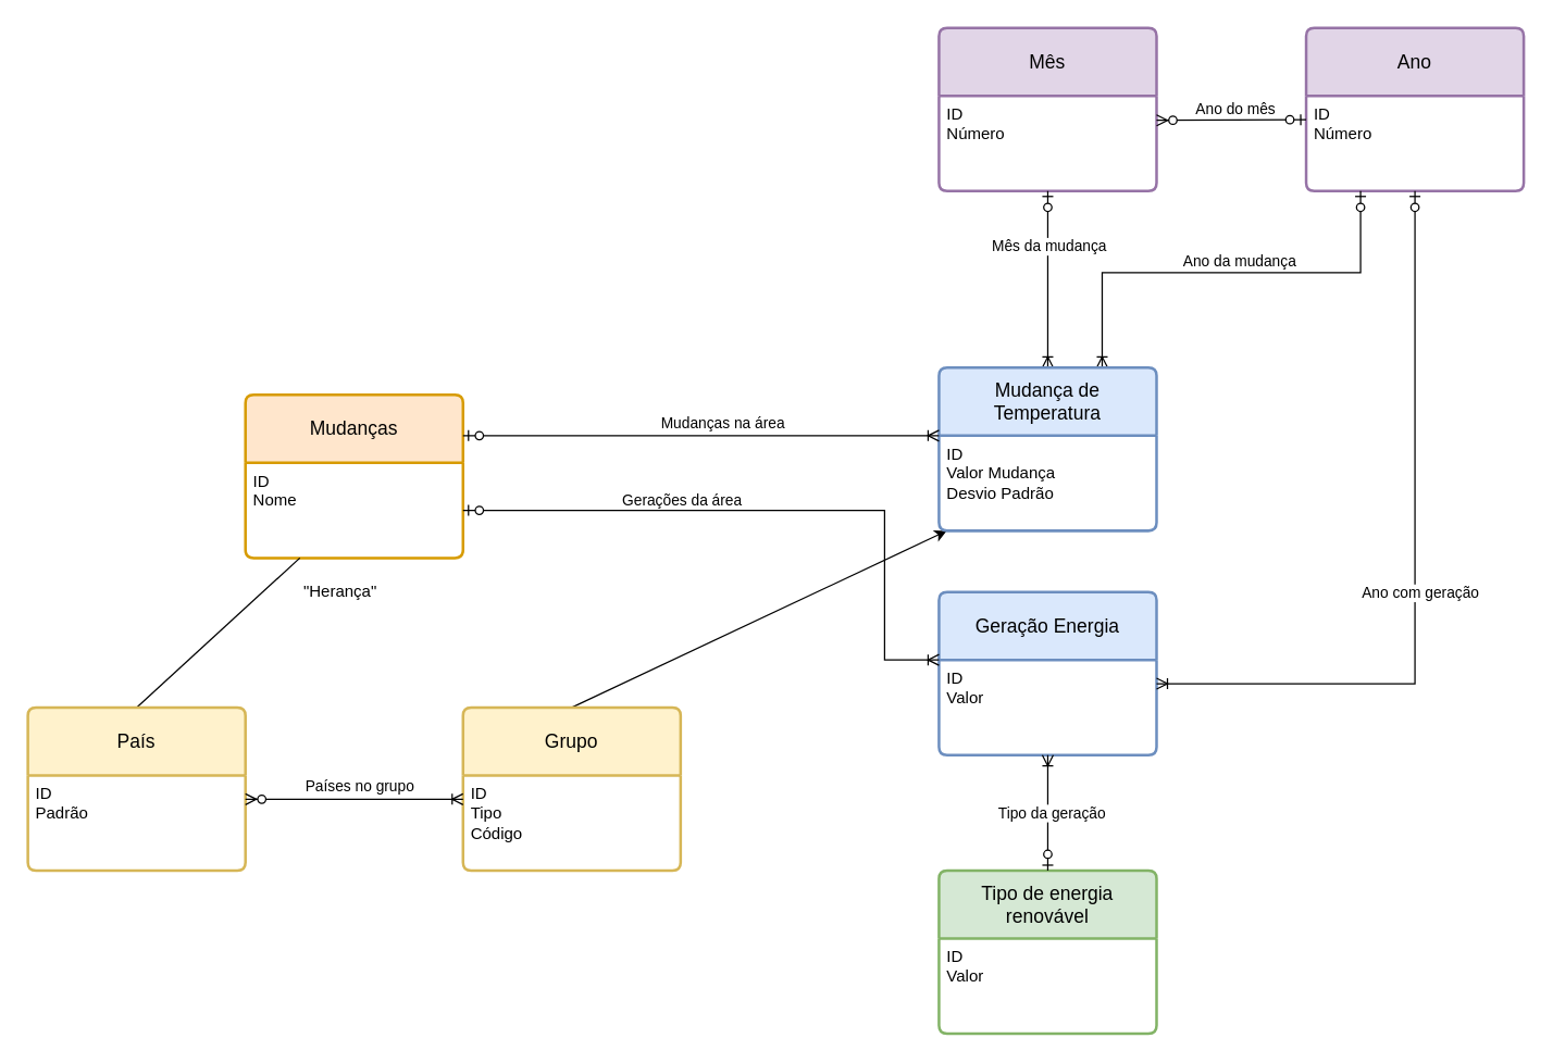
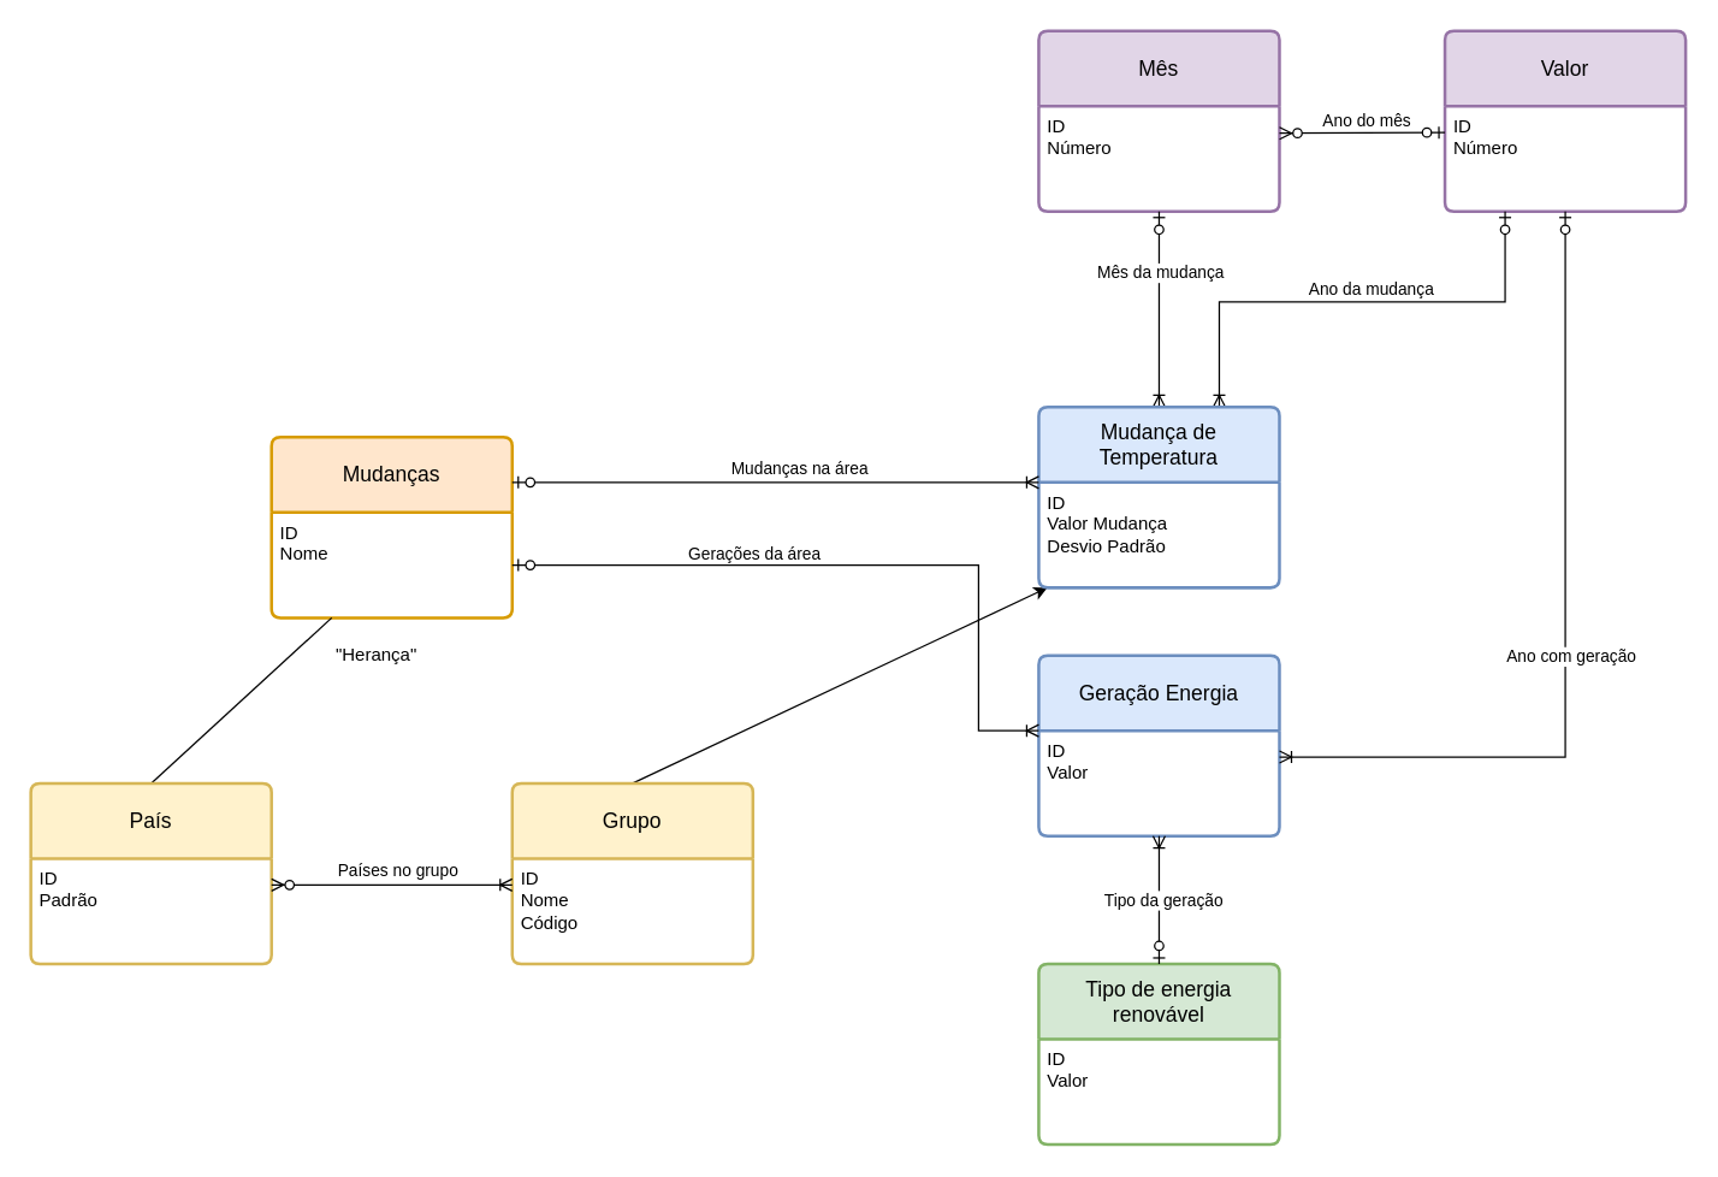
  <mxCell id="0" />
  <mxCell id="1" parent="0" />
  <mxCell id="2" value="Mudanças" style="swimlane;childLayout=stackLayout;horizontal=1;startSize=50;horizontalStack=0;rounded=1;fontSize=14;fontStyle=0;strokeWidth=2;resizeParent=0;resizeLast=1;shadow=0;dashed=0;align=center;arcSize=4;whiteSpace=wrap;html=1;fillColor=#ffe6cc;strokeColor=#d79b00;" vertex="1" parent="1"><mxGeometry x="180" y="290" width="160" height="120" as="geometry" /></mxCell>
  <mxCell id="3" value="ID&lt;div&gt;Nome&lt;/div&gt;" style="align=left;strokeColor=none;fillColor=none;spacingLeft=4;spacingRight=4;fontSize=12;verticalAlign=top;resizable=0;rotatable=0;part=1;html=1;whiteSpace=wrap;" vertex="1" parent="2"><mxGeometry y="50" width="160" height="70" as="geometry" /></mxCell>
  <mxCell id="4" style="rounded=0;orthogonalLoop=1;jettySize=auto;html=1;exitX=0.5;exitY=0;exitDx=0;exitDy=0;entryX=0.25;entryY=1;entryDx=0;entryDy=0;endArrow=none;" edge="1" parent="1" source="6" target="3"><mxGeometry relative="1" as="geometry"><mxPoint x="180" y="520" as="sourcePoint" /></mxGeometry></mxCell>
  <mxCell id="5" style="rounded=0;orthogonalLoop=1;jettySize=auto;html=1;exitX=0.5;exitY=0;exitDx=0;exitDy=0;" edge="1" parent="1" source="8" target="24"><mxGeometry relative="1" as="geometry"><mxPoint x="380" y="520" as="sourcePoint" /><mxPoint x="283" y="430" as="targetPoint" /></mxGeometry></mxCell>
  <mxCell id="6" value="País" style="swimlane;childLayout=stackLayout;horizontal=1;startSize=50;horizontalStack=0;rounded=1;fontSize=14;fontStyle=0;strokeWidth=2;resizeParent=0;resizeLast=1;shadow=0;dashed=0;align=center;arcSize=4;whiteSpace=wrap;html=1;fillColor=#fff2cc;strokeColor=#d6b656;" vertex="1" parent="1"><mxGeometry x="20" y="520" width="160" height="120" as="geometry" /></mxCell>
  <mxCell id="7" value="&lt;div&gt;ID&lt;/div&gt;Padrão" style="align=left;strokeColor=none;fillColor=none;spacingLeft=4;spacingRight=4;fontSize=12;verticalAlign=top;resizable=0;rotatable=0;part=1;html=1;whiteSpace=wrap;" vertex="1" parent="6"><mxGeometry y="50" width="160" height="70" as="geometry" /></mxCell>
  <mxCell id="8" value="Grupo" style="swimlane;childLayout=stackLayout;horizontal=1;startSize=50;horizontalStack=0;rounded=1;fontSize=14;fontStyle=0;strokeWidth=2;resizeParent=0;resizeLast=1;shadow=0;dashed=0;align=center;arcSize=4;whiteSpace=wrap;html=1;fillColor=#fff2cc;strokeColor=#d6b656;" vertex="1" parent="1"><mxGeometry x="340" y="520" width="160" height="120" as="geometry" /></mxCell>
- <mxCell id="9" value="&lt;div&gt;ID&lt;/div&gt;&lt;div&gt;Tipo&lt;/div&gt;&lt;div&gt;Código&lt;br&gt;&lt;/div&gt;" style="align=left;strokeColor=none;fillColor=none;spacingLeft=4;spacingRight=4;fontSize=12;verticalAlign=top;resizable=0;rotatable=0;part=1;html=1;whiteSpace=wrap;" vertex="1" parent="8"><mxGeometry y="50" width="160" height="70" as="geometry" /></mxCell>
+ <mxCell id="9" value="&lt;div&gt;ID&lt;/div&gt;&lt;div&gt;Nome&lt;/div&gt;&lt;div&gt;Código&lt;br&gt;&lt;/div&gt;" style="align=left;strokeColor=none;fillColor=none;spacingLeft=4;spacingRight=4;fontSize=12;verticalAlign=top;resizable=0;rotatable=0;part=1;html=1;whiteSpace=wrap;" vertex="1" parent="8"><mxGeometry y="50" width="160" height="70" as="geometry" /></mxCell>
  <mxCell id="10" value="" style="edgeStyle=entityRelationEdgeStyle;fontSize=12;html=1;endArrow=ERoneToMany;startArrow=ERzeroToMany;rounded=0;entryX=0;entryY=0.25;entryDx=0;entryDy=0;exitX=1;exitY=0.25;exitDx=0;exitDy=0;" edge="1" parent="1" source="7" target="9"><mxGeometry width="100" height="100" relative="1" as="geometry"><mxPoint x="240" y="580" as="sourcePoint" /><mxPoint x="300" y="587.5" as="targetPoint" /></mxGeometry></mxCell>
  <mxCell id="11" value="Países no grupo" style="edgeLabel;html=1;align=center;verticalAlign=middle;resizable=0;points=[];" connectable="0" vertex="1" parent="10"><mxGeometry x="0.037" y="2" relative="1" as="geometry"><mxPoint y="-8" as="offset" /></mxGeometry></mxCell>
- <mxCell id="12" value="Ano" style="swimlane;childLayout=stackLayout;horizontal=1;startSize=50;horizontalStack=0;rounded=1;fontSize=14;fontStyle=0;strokeWidth=2;resizeParent=0;resizeLast=1;shadow=0;dashed=0;align=center;arcSize=4;whiteSpace=wrap;html=1;fillColor=#e1d5e7;strokeColor=#9673a6;" vertex="1" parent="1"><mxGeometry x="960" y="20" width="160" height="120" as="geometry" /></mxCell>
+ <mxCell id="12" value="Valor" style="swimlane;childLayout=stackLayout;horizontal=1;startSize=50;horizontalStack=0;rounded=1;fontSize=14;fontStyle=0;strokeWidth=2;resizeParent=0;resizeLast=1;shadow=0;dashed=0;align=center;arcSize=4;whiteSpace=wrap;html=1;fillColor=#e1d5e7;strokeColor=#9673a6;" vertex="1" parent="1"><mxGeometry x="960" y="20" width="160" height="120" as="geometry" /></mxCell>
  <mxCell id="13" value="ID&lt;div&gt;Número&lt;/div&gt;" style="align=left;strokeColor=none;fillColor=none;spacingLeft=4;spacingRight=4;fontSize=12;verticalAlign=top;resizable=0;rotatable=0;part=1;html=1;whiteSpace=wrap;" vertex="1" parent="12"><mxGeometry y="50" width="160" height="70" as="geometry" /></mxCell>
  <mxCell id="14" value="Mês" style="swimlane;childLayout=stackLayout;horizontal=1;startSize=50;horizontalStack=0;rounded=1;fontSize=14;fontStyle=0;strokeWidth=2;resizeParent=0;resizeLast=1;shadow=0;dashed=0;align=center;arcSize=4;whiteSpace=wrap;html=1;fillColor=#e1d5e7;strokeColor=#9673a6;" vertex="1" parent="1"><mxGeometry x="690" y="20" width="160" height="120" as="geometry" /></mxCell>
  <mxCell id="15" value="ID&lt;div&gt;Número&lt;/div&gt;" style="align=left;strokeColor=none;fillColor=none;spacingLeft=4;spacingRight=4;fontSize=12;verticalAlign=top;resizable=0;rotatable=0;part=1;html=1;whiteSpace=wrap;" vertex="1" parent="14"><mxGeometry y="50" width="160" height="70" as="geometry" /></mxCell>
  <mxCell id="16" value="" style="edgeStyle=elbowEdgeStyle;fontSize=12;html=1;endArrow=ERoneToMany;startArrow=ERzeroToOne;rounded=0;exitX=0.25;exitY=1;exitDx=0;exitDy=0;entryX=0.75;entryY=0;entryDx=0;entryDy=0;elbow=vertical;" edge="1" parent="1" source="12" target="23"><mxGeometry width="100" height="100" relative="1" as="geometry"><mxPoint x="410" y="350" as="sourcePoint" /><mxPoint x="540" y="300" as="targetPoint" /><Array as="points"><mxPoint x="940" y="200" /></Array></mxGeometry></mxCell>
  <mxCell id="17" value="Ano da mudança" style="edgeLabel;html=1;align=center;verticalAlign=middle;resizable=0;points=[];" connectable="0" vertex="1" parent="16"><mxGeometry x="-0.356" y="3" relative="1" as="geometry"><mxPoint x="-47" y="-12" as="offset" /></mxGeometry></mxCell>
  <mxCell id="18" value="" style="edgeStyle=elbowEdgeStyle;fontSize=12;html=1;endArrow=ERoneToMany;startArrow=ERzeroToOne;rounded=0;exitX=0.5;exitY=1;exitDx=0;exitDy=0;entryX=0.5;entryY=0;entryDx=0;entryDy=0;elbow=vertical;" edge="1" parent="1" source="14" target="23"><mxGeometry width="100" height="100" relative="1" as="geometry"><mxPoint x="590" y="210" as="sourcePoint" /><mxPoint x="620" y="300" as="targetPoint" /><Array as="points"><mxPoint x="730" y="230" /></Array></mxGeometry></mxCell>
  <mxCell id="19" value="Mês da mudança" style="edgeLabel;html=1;align=center;verticalAlign=middle;resizable=0;points=[];" connectable="0" vertex="1" parent="18"><mxGeometry x="0.061" y="4" relative="1" as="geometry"><mxPoint x="-4" y="-29" as="offset" /></mxGeometry></mxCell>
  <mxCell id="20" value="&quot;Herança&quot;" style="text;html=1;align=center;verticalAlign=middle;whiteSpace=wrap;rounded=0;" vertex="1" parent="1"><mxGeometry x="220" y="420" width="60" height="30" as="geometry" /></mxCell>
  <mxCell id="21" value="" style="edgeStyle=elbowEdgeStyle;fontSize=12;html=1;endArrow=ERzeroToMany;startArrow=ERzeroToOne;rounded=0;exitX=0;exitY=0.25;exitDx=0;exitDy=0;entryX=1;entryY=0.25;entryDx=0;entryDy=0;elbow=vertical;" edge="1" parent="1" source="13" target="15"><mxGeometry width="100" height="100" relative="1" as="geometry"><mxPoint x="570" y="20" as="sourcePoint" /><mxPoint x="670" y="-80" as="targetPoint" /></mxGeometry></mxCell>
  <mxCell id="22" value="Ano do mês" style="edgeLabel;html=1;align=center;verticalAlign=middle;resizable=0;points=[];" connectable="0" vertex="1" parent="21"><mxGeometry x="0.396" y="-1" relative="1" as="geometry"><mxPoint x="24" y="-8" as="offset" /></mxGeometry></mxCell>
  <mxCell id="23" value="Mudança de Temperatura" style="swimlane;childLayout=stackLayout;horizontal=1;startSize=50;horizontalStack=0;rounded=1;fontSize=14;fontStyle=0;strokeWidth=2;resizeParent=0;resizeLast=1;shadow=0;dashed=0;align=center;arcSize=4;whiteSpace=wrap;html=1;fillColor=#dae8fc;strokeColor=#6c8ebf;" vertex="1" parent="1"><mxGeometry x="690" y="270" width="160" height="120" as="geometry" /></mxCell>
  <mxCell id="24" value="&lt;div&gt;ID&lt;/div&gt;&lt;div&gt;Valor Mudança&lt;br&gt;&lt;/div&gt;&lt;div&gt;Desvio Padrão&lt;br&gt;&lt;/div&gt;" style="align=left;strokeColor=none;fillColor=none;spacingLeft=4;spacingRight=4;fontSize=12;verticalAlign=top;resizable=0;rotatable=0;part=1;html=1;whiteSpace=wrap;" vertex="1" parent="23"><mxGeometry y="50" width="160" height="70" as="geometry" /></mxCell>
  <mxCell id="25" value="Tipo de energia renovável" style="swimlane;childLayout=stackLayout;horizontal=1;startSize=50;horizontalStack=0;rounded=1;fontSize=14;fontStyle=0;strokeWidth=2;resizeParent=0;resizeLast=1;shadow=0;dashed=0;align=center;arcSize=4;whiteSpace=wrap;html=1;fillColor=#d5e8d4;strokeColor=#82b366;" vertex="1" parent="1"><mxGeometry x="690" y="640" width="160" height="120" as="geometry" /></mxCell>
  <mxCell id="26" value="&lt;div&gt;ID&lt;/div&gt;&lt;div&gt;Valor&lt;br&gt;&lt;/div&gt;" style="align=left;strokeColor=none;fillColor=none;spacingLeft=4;spacingRight=4;fontSize=12;verticalAlign=top;resizable=0;rotatable=0;part=1;html=1;whiteSpace=wrap;" vertex="1" parent="25"><mxGeometry y="50" width="160" height="70" as="geometry" /></mxCell>
  <mxCell id="27" value="Geração Energia" style="swimlane;childLayout=stackLayout;horizontal=1;startSize=50;horizontalStack=0;rounded=1;fontSize=14;fontStyle=0;strokeWidth=2;resizeParent=0;resizeLast=1;shadow=0;dashed=0;align=center;arcSize=4;whiteSpace=wrap;html=1;fillColor=#dae8fc;strokeColor=#6c8ebf;" vertex="1" parent="1"><mxGeometry x="690" y="435" width="160" height="120" as="geometry" /></mxCell>
  <mxCell id="28" value="&lt;div&gt;ID&lt;/div&gt;&lt;div&gt;Valor&lt;br&gt;&lt;/div&gt;" style="align=left;strokeColor=none;fillColor=none;spacingLeft=4;spacingRight=4;fontSize=12;verticalAlign=top;resizable=0;rotatable=0;part=1;html=1;whiteSpace=wrap;" vertex="1" parent="27"><mxGeometry y="50" width="160" height="70" as="geometry" /></mxCell>
  <mxCell id="29" value="" style="edgeStyle=elbowEdgeStyle;fontSize=12;html=1;endArrow=ERoneToMany;startArrow=ERzeroToOne;rounded=0;exitX=0.5;exitY=0;exitDx=0;exitDy=0;entryX=0.5;entryY=1;entryDx=0;entryDy=0;elbow=vertical;" edge="1" parent="1" source="25" target="28"><mxGeometry width="100" height="100" relative="1" as="geometry"><mxPoint x="590" y="515" as="sourcePoint" /><mxPoint x="690" y="415" as="targetPoint" /></mxGeometry></mxCell>
  <mxCell id="30" value="Tipo da geração" style="edgeLabel;html=1;align=center;verticalAlign=middle;resizable=0;points=[];" connectable="0" vertex="1" parent="29"><mxGeometry x="0.271" y="-3" relative="1" as="geometry"><mxPoint x="-1" y="11" as="offset" /></mxGeometry></mxCell>
  <mxCell id="31" value="" style="edgeStyle=entityRelationEdgeStyle;fontSize=12;html=1;endArrow=ERoneToMany;startArrow=ERzeroToOne;rounded=0;exitX=1;exitY=0.25;exitDx=0;exitDy=0;entryX=0;entryY=0;entryDx=0;entryDy=0;" edge="1" parent="1" source="2" target="24"><mxGeometry width="100" height="100" relative="1" as="geometry"><mxPoint x="350" y="400" as="sourcePoint" /><mxPoint x="450" y="300" as="targetPoint" /></mxGeometry></mxCell>
  <mxCell id="32" value="Mudanças na área" style="edgeLabel;html=1;align=center;verticalAlign=middle;resizable=0;points=[];" connectable="0" vertex="1" parent="31"><mxGeometry x="0.006" y="-1" relative="1" as="geometry"><mxPoint x="14" y="-11" as="offset" /></mxGeometry></mxCell>
  <mxCell id="33" value="" style="edgeStyle=elbowEdgeStyle;fontSize=12;html=1;endArrow=ERoneToMany;startArrow=ERzeroToOne;rounded=0;exitX=1;exitY=0.5;exitDx=0;exitDy=0;entryX=0;entryY=0;entryDx=0;entryDy=0;" edge="1" parent="1" source="3" target="28"><mxGeometry width="100" height="100" relative="1" as="geometry"><mxPoint x="350" y="370" as="sourcePoint" /><mxPoint x="700" y="370" as="targetPoint" /><Array as="points"><mxPoint x="650" y="430" /></Array></mxGeometry></mxCell>
  <mxCell id="34" value="Gerações da área" style="edgeLabel;html=1;align=center;verticalAlign=middle;resizable=0;points=[];" connectable="0" vertex="1" parent="33"><mxGeometry x="-0.304" relative="1" as="geometry"><mxPoint y="-8" as="offset" /></mxGeometry></mxCell>
  <mxCell id="35" value="" style="edgeStyle=elbowEdgeStyle;fontSize=12;html=1;endArrow=ERoneToMany;startArrow=ERzeroToOne;rounded=0;exitX=0.5;exitY=1;exitDx=0;exitDy=0;entryX=1;entryY=0.25;entryDx=0;entryDy=0;" edge="1" parent="1" source="13" target="28"><mxGeometry width="100" height="100" relative="1" as="geometry"><mxPoint x="1100" y="310" as="sourcePoint" /><mxPoint x="910" y="440" as="targetPoint" /><Array as="points"><mxPoint x="1040" y="340" /></Array></mxGeometry></mxCell>
  <mxCell id="36" value="Ano com geração" style="edgeLabel;html=1;align=center;verticalAlign=middle;resizable=0;points=[];" connectable="0" vertex="1" parent="35"><mxGeometry x="-0.414" y="3" relative="1" as="geometry"><mxPoint y="133" as="offset" /></mxGeometry></mxCell>
